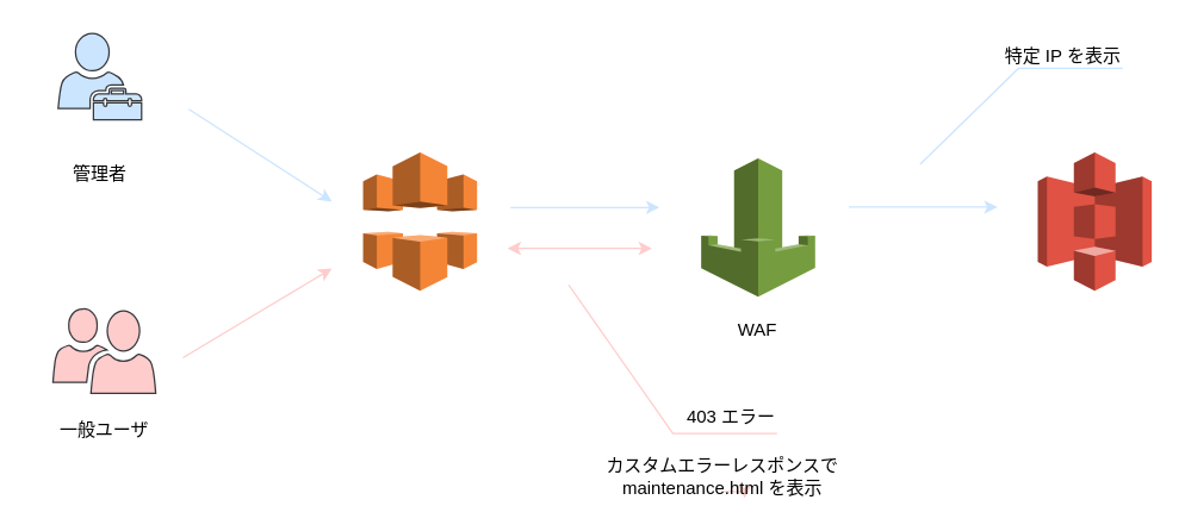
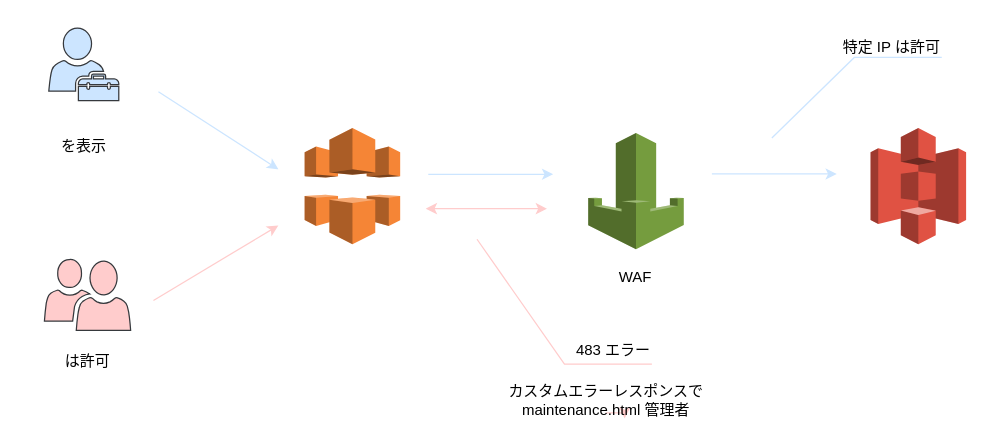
  <mxCell id="0" />
  <mxCell id="1" parent="0" />
  <mxCell id="2" value="" style="endArrow=classic;html=1;fillColor=#cce5ff;strokeColor=#CCE5FF;" parent="1" edge="1"><mxGeometry width="50" height="50" relative="1" as="geometry"><mxPoint x="126" y="73" as="sourcePoint" /><mxPoint x="222" y="135" as="targetPoint" /></mxGeometry></mxCell>
  <mxCell id="3" value="" style="group" parent="1" vertex="1" connectable="0"><mxGeometry x="696" y="102" width="76.5" height="130" as="geometry" /></mxCell>
  <mxCell id="4" value="" style="outlineConnect=0;dashed=0;verticalLabelPosition=bottom;verticalAlign=top;align=center;html=1;shape=mxgraph.aws3.s3;fillColor=#E05243;gradientColor=none;" parent="3" vertex="1"><mxGeometry width="76.5" height="93" as="geometry" /></mxCell>
  <mxCell id="5" value="" style="group" parent="1" vertex="1" connectable="0"><mxGeometry x="243" y="102" width="76.5" height="130" as="geometry" /></mxCell>
  <mxCell id="6" value="" style="outlineConnect=0;dashed=0;verticalLabelPosition=bottom;verticalAlign=top;align=center;html=1;shape=mxgraph.aws3.cloudfront;fillColor=#F58536;gradientColor=none;" parent="5" vertex="1"><mxGeometry width="76.5" height="93" as="geometry" /></mxCell>
  <mxCell id="7" value="" style="endArrow=classic;html=1;fillColor=#cce5ff;strokeColor=#FFCCCC;" parent="1" edge="1"><mxGeometry width="50" height="50" relative="1" as="geometry"><mxPoint x="122" y="240" as="sourcePoint" /><mxPoint x="222" y="180" as="targetPoint" /></mxGeometry></mxCell>
  <mxCell id="8" value="" style="outlineConnect=0;dashed=0;verticalLabelPosition=bottom;verticalAlign=top;align=center;html=1;shape=mxgraph.aws3.waf;fillColor=#759C3E;gradientColor=none;" vertex="1" parent="1"><mxGeometry x="470" y="106" width="76.5" height="93" as="geometry" /></mxCell>
  <mxCell id="9" value="WAF" style="text;html=1;strokeColor=none;fillColor=none;align=center;verticalAlign=middle;whiteSpace=wrap;rounded=0;" vertex="1" parent="1"><mxGeometry x="488.25" y="212" width="40" height="20" as="geometry" /></mxCell>
  <mxCell id="10" value="" style="endArrow=classic;html=1;fillColor=#cce5ff;strokeColor=#CCE5FF;" parent="1" edge="1"><mxGeometry x="446" y="249" width="50" height="50" as="geometry"><mxPoint x="342" y="139" as="sourcePoint" /><mxPoint x="442" y="139" as="targetPoint" /></mxGeometry></mxCell>
  <mxCell id="11" value="" style="endArrow=classic;startArrow=classic;html=1;strokeColor=#FFCCCC;" edge="1" parent="1"><mxGeometry width="50" height="50" relative="1" as="geometry"><mxPoint x="340" y="166.5" as="sourcePoint" /><mxPoint x="437" y="166.5" as="targetPoint" /></mxGeometry></mxCell>
  <mxCell id="12" value="" style="endArrow=classic;html=1;fillColor=#cce5ff;strokeColor=#CCE5FF;" edge="1" parent="1"><mxGeometry x="673" y="248.75" width="50" height="50" as="geometry"><mxPoint x="569" y="138.75" as="sourcePoint" /><mxPoint x="669" y="138.75" as="targetPoint" /></mxGeometry></mxCell>
  <mxCell id="13" style="edgeStyle=orthogonalEdgeStyle;rounded=0;orthogonalLoop=1;jettySize=auto;html=1;exitX=0.5;exitY=1;exitDx=0;exitDy=0;strokeColor=#FFCCCC;fontSize=12;" edge="1" parent="1" source="14"><mxGeometry relative="1" as="geometry"><mxPoint x="499.152" y="334.429" as="targetPoint" /></mxGeometry></mxCell>
- <mxCell id="14" value="カスタムエラーレスポンスで maintenance.html を表示" style="text;html=1;strokeColor=none;fillColor=none;align=center;verticalAlign=middle;whiteSpace=wrap;rounded=0;" vertex="1" parent="1"><mxGeometry x="393" y="310" width="183" height="20" as="geometry" /></mxCell>
- <mxCell id="15" value="&lt;font style=&quot;font-size: 12px ; line-height: 150%&quot;&gt;特定 IP を表示&lt;br&gt;&lt;/font&gt;" style="strokeWidth=1;shadow=0;dashed=0;align=center;html=1;shape=mxgraph.mockup.text.callout;linkText=;textSize=17;textColor=#666666;callDir=NE;callStyle=line;fontSize=17;align=right;verticalAlign=top;strokeColor=#CCE5FF;horizontal=1;spacingBottom=4;fontColor=#000000;" vertex="1" parent="1"><mxGeometry x="617" y="20" width="136" height="90" as="geometry" /></mxCell>
- <mxCell id="16" value="&lt;font style=&quot;font-size: 12px&quot;&gt;403 エラー&lt;/font&gt;" style="strokeWidth=1;shadow=0;dashed=0;align=center;html=1;shape=mxgraph.mockup.text.callout;linkText=;textSize=17;textColor=#666666;callDir=SE;callStyle=line;fontSize=17;align=right;verticalAlign=bottom;strokeColor=#FFCCCC;fontColor=#000000;" vertex="1" parent="1"><mxGeometry x="381" y="191" width="140" height="100" as="geometry" /></mxCell>
+ <mxCell id="14" value="カスタムエラーレスポンスで maintenance.html 管理者" style="text;html=1;strokeColor=none;fillColor=none;align=center;verticalAlign=middle;whiteSpace=wrap;rounded=0;" vertex="1" parent="1"><mxGeometry x="393" y="310" width="183" height="20" as="geometry" /></mxCell>
+ <mxCell id="15" value="&lt;font style=&quot;font-size: 12px ; line-height: 150%&quot;&gt;特定 IP は許可&lt;br&gt;&lt;/font&gt;" style="strokeWidth=1;shadow=0;dashed=0;align=center;html=1;shape=mxgraph.mockup.text.callout;linkText=;textSize=17;textColor=#666666;callDir=NE;callStyle=line;fontSize=17;align=right;verticalAlign=top;strokeColor=#CCE5FF;horizontal=1;spacingBottom=4;fontColor=#000000;" vertex="1" parent="1"><mxGeometry x="617" y="20" width="136" height="90" as="geometry" /></mxCell>
+ <mxCell id="16" value="&lt;font style=&quot;font-size: 12px&quot;&gt;483 エラー&lt;/font&gt;" style="strokeWidth=1;shadow=0;dashed=0;align=center;html=1;shape=mxgraph.mockup.text.callout;linkText=;textSize=17;textColor=#666666;callDir=SE;callStyle=line;fontSize=17;align=right;verticalAlign=bottom;strokeColor=#FFCCCC;fontColor=#000000;" vertex="1" parent="1"><mxGeometry x="381" y="191" width="140" height="100" as="geometry" /></mxCell>
  <mxCell id="17" value="" style="group" vertex="1" connectable="0" parent="1"><mxGeometry x="20" y="22" width="92.5" height="105" as="geometry" /></mxCell>
  <mxCell id="18" value="" style="pointerEvents=1;shadow=0;dashed=0;html=1;strokeColor=#36393d;labelPosition=center;verticalLabelPosition=bottom;verticalAlign=top;outlineConnect=0;align=center;shape=mxgraph.office.users.tenant_admin;fillColor=#CCE5FF;" parent="17" vertex="1"><mxGeometry x="18.25" width="56" height="58" as="geometry" /></mxCell>
- <mxCell id="19" value="管理者" style="text;html=1;strokeColor=none;fillColor=none;align=center;verticalAlign=middle;whiteSpace=wrap;rounded=0;" parent="17" vertex="1"><mxGeometry y="85" width="92.5" height="20" as="geometry" /></mxCell>
+ <mxCell id="19" value="を表示" style="text;html=1;strokeColor=none;fillColor=none;align=center;verticalAlign=middle;whiteSpace=wrap;rounded=0;" parent="17" vertex="1"><mxGeometry y="85" width="92.5" height="20" as="geometry" /></mxCell>
  <mxCell id="20" value="" style="group" vertex="1" connectable="0" parent="1"><mxGeometry x="23" y="207" width="92.5" height="92" as="geometry" /></mxCell>
  <mxCell id="21" value="" style="pointerEvents=1;shadow=0;dashed=0;html=1;strokeColor=#36393d;labelPosition=center;verticalLabelPosition=bottom;verticalAlign=top;align=center;shape=mxgraph.mscae.intune.user_group;fillColor=#FFCCCC;" parent="20" vertex="1"><mxGeometry x="11.75" width="69" height="57" as="geometry" /></mxCell>
- <mxCell id="22" value="一般ユーザ" style="text;html=1;strokeColor=none;fillColor=none;align=center;verticalAlign=middle;whiteSpace=wrap;rounded=0;" parent="20" vertex="1"><mxGeometry y="72" width="92.5" height="20" as="geometry" /></mxCell>
+ <mxCell id="22" value="は許可" style="text;html=1;strokeColor=none;fillColor=none;align=center;verticalAlign=middle;whiteSpace=wrap;rounded=0;" parent="20" vertex="1"><mxGeometry y="72" width="92.5" height="20" as="geometry" /></mxCell>
